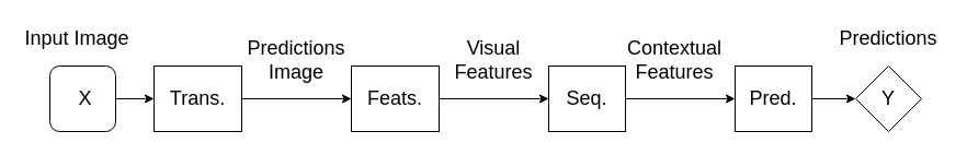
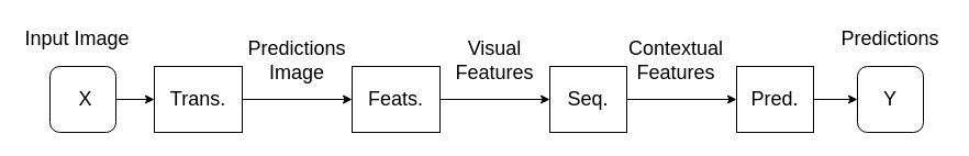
  <mxCell id="0" />
  <mxCell id="1" parent="0" />
  <mxCell id="2" value="" style="edgeStyle=orthogonalEdgeStyle;rounded=0;orthogonalLoop=1;jettySize=auto;html=1;" edge="1" parent="1" source="3" target="5"><mxGeometry relative="1" as="geometry" /></mxCell>
  <mxCell id="3" value="&lt;font style=&quot;font-size: 18px;&quot;&gt;Trans.&lt;/font&gt;" style="rounded=0;whiteSpace=wrap;html=1;" vertex="1" parent="1"><mxGeometry x="140" y="60" width="80" height="60" as="geometry" /></mxCell>
  <mxCell id="4" value="" style="edgeStyle=orthogonalEdgeStyle;rounded=0;orthogonalLoop=1;jettySize=auto;html=1;" edge="1" parent="1" source="5" target="7"><mxGeometry relative="1" as="geometry" /></mxCell>
  <mxCell id="5" value="&lt;font style=&quot;font-size: 18px;&quot;&gt;Feats.&lt;/font&gt;" style="rounded=0;whiteSpace=wrap;html=1;" vertex="1" parent="1"><mxGeometry x="320" y="60" width="80" height="60" as="geometry" /></mxCell>
  <mxCell id="6" value="" style="edgeStyle=orthogonalEdgeStyle;rounded=0;orthogonalLoop=1;jettySize=auto;html=1;" edge="1" parent="1" source="7" target="9"><mxGeometry relative="1" as="geometry" /></mxCell>
  <mxCell id="7" value="&lt;font style=&quot;font-size: 18px;&quot;&gt;Seq.&lt;/font&gt;" style="rounded=0;whiteSpace=wrap;html=1;" vertex="1" parent="1"><mxGeometry x="500" y="60" width="70" height="60" as="geometry" /></mxCell>
  <mxCell id="8" value="" style="edgeStyle=orthogonalEdgeStyle;rounded=0;orthogonalLoop=1;jettySize=auto;html=1;entryX=0;entryY=0.5;entryDx=0;entryDy=0;" edge="1" parent="1" source="9" target="13"><mxGeometry relative="1" as="geometry"><mxPoint x="760" y="90" as="targetPoint" /></mxGeometry></mxCell>
  <mxCell id="9" value="&lt;font style=&quot;font-size: 18px;&quot;&gt;Pred.&lt;/font&gt;" style="rounded=0;whiteSpace=wrap;html=1;" vertex="1" parent="1"><mxGeometry x="670" y="60" width="70" height="60" as="geometry" /></mxCell>
  <mxCell id="10" value="" style="edgeStyle=orthogonalEdgeStyle;rounded=0;orthogonalLoop=1;jettySize=auto;html=1;" edge="1" parent="1" source="11" target="3"><mxGeometry relative="1" as="geometry" /></mxCell>
  <mxCell id="11" value="&lt;font style=&quot;font-size: 18px;&quot;&gt;&amp;nbsp;X&lt;/font&gt;" style="rounded=1;whiteSpace=wrap;html=1;" vertex="1" parent="1"><mxGeometry x="45" y="60" width="60" height="60" as="geometry" /></mxCell>
  <mxCell id="12" value="&lt;font style=&quot;font-size: 18px;&quot;&gt;Input Image&lt;/font&gt;" style="text;html=1;strokeColor=none;fillColor=none;align=center;verticalAlign=middle;whiteSpace=wrap;rounded=0;" vertex="1" parent="1"><mxGeometry x="20" y="20" width="100" height="30" as="geometry" /></mxCell>
- <mxCell id="13" value="&lt;font style=&quot;font-size: 18px;&quot;&gt;Y&lt;/font&gt;" style="rhombus;whiteSpace=wrap;html=1;" vertex="1" parent="1"><mxGeometry x="780" y="60" width="60" height="60" as="geometry" /></mxCell>
+ <mxCell id="13" value="&lt;font style=&quot;font-size: 18px;&quot;&gt;Y&lt;/font&gt;" style="rounded=1;whiteSpace=wrap;html=1;" vertex="1" parent="1"><mxGeometry x="780" y="60" width="60" height="60" as="geometry" /></mxCell>
  <mxCell id="14" value="&lt;font style=&quot;font-size: 18px;&quot;&gt;Predictions Image&lt;/font&gt;" style="text;html=1;strokeColor=none;fillColor=none;align=center;verticalAlign=middle;whiteSpace=wrap;rounded=0;" vertex="1" parent="1"><mxGeometry x="210" y="25" width="120" height="60" as="geometry" /></mxCell>
  <mxCell id="15" value="&lt;span style=&quot;font-size: 18px;&quot;&gt;Visual Features&lt;/span&gt;" style="text;html=1;strokeColor=none;fillColor=none;align=center;verticalAlign=middle;whiteSpace=wrap;rounded=0;" vertex="1" parent="1"><mxGeometry x="400" y="20" width="100" height="70" as="geometry" /></mxCell>
  <mxCell id="16" value="&lt;span style=&quot;font-size: 18px;&quot;&gt;Contextual Features&lt;/span&gt;" style="text;html=1;strokeColor=none;fillColor=none;align=center;verticalAlign=middle;whiteSpace=wrap;rounded=0;" vertex="1" parent="1"><mxGeometry x="550" y="20" width="130" height="70" as="geometry" /></mxCell>
  <mxCell id="17" value="&lt;font style=&quot;font-size: 18px;&quot;&gt;Predictions&lt;/font&gt;" style="text;html=1;strokeColor=none;fillColor=none;align=center;verticalAlign=middle;whiteSpace=wrap;rounded=0;" vertex="1" parent="1"><mxGeometry x="760" y="20" width="100" height="30" as="geometry" /></mxCell>
